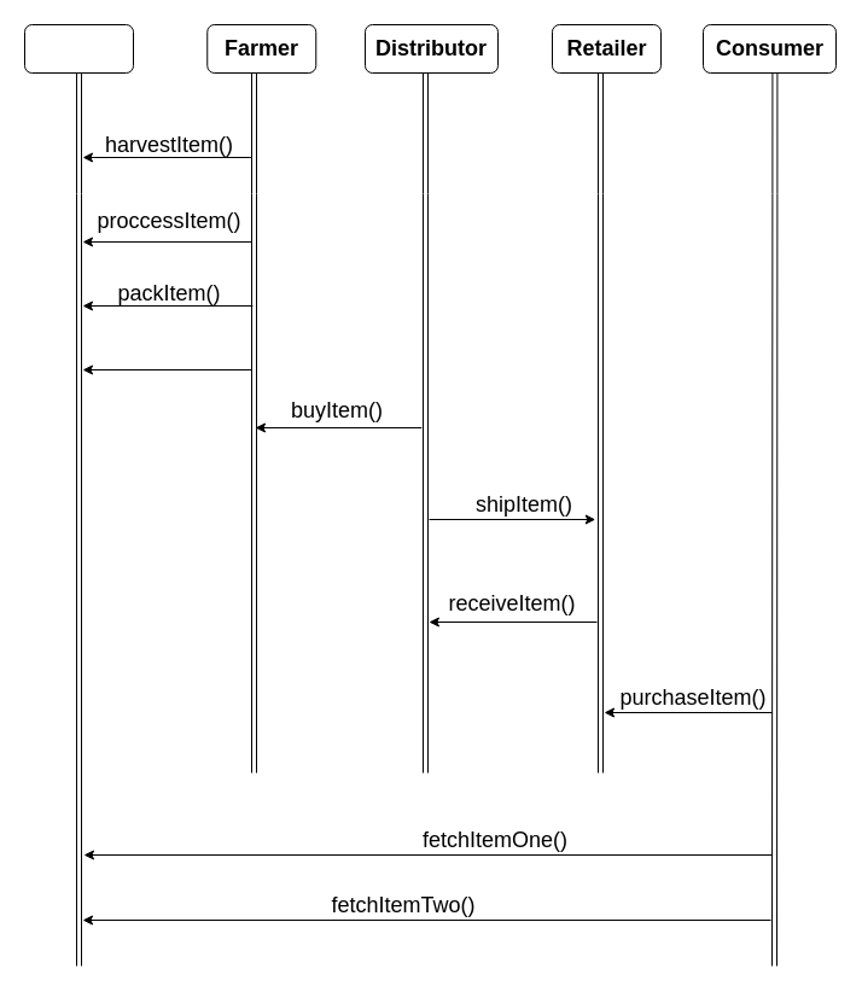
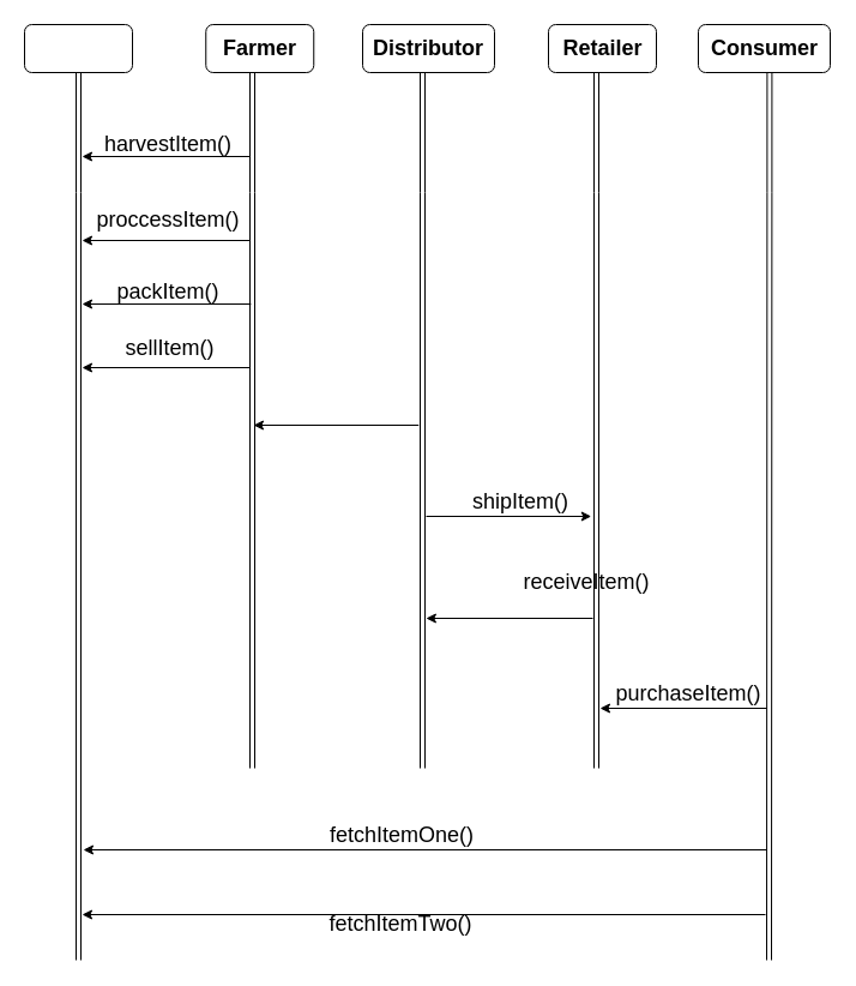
  <mxCell id="0" />
  <mxCell id="1" parent="0" />
  <mxCell id="2" value="" style="group" parent="1" vertex="1" connectable="0"><mxGeometry x="171.25" y="20" width="90" height="40" as="geometry" /></mxCell>
  <mxCell id="3" value="" style="rounded=1;whiteSpace=wrap;html=1;" parent="2" vertex="1"><mxGeometry width="90" height="40" as="geometry" /></mxCell>
  <mxCell id="4" value="Farmer" style="text;html=1;strokeColor=none;fillColor=none;align=center;verticalAlign=middle;whiteSpace=wrap;rounded=0;fontSize=18;fontStyle=1" parent="2" vertex="1"><mxGeometry x="12.5" y="5" width="65" height="30" as="geometry" /></mxCell>
  <mxCell id="5" value="" style="group" parent="1" vertex="1" connectable="0"><mxGeometry x="457" y="20" width="90" height="40" as="geometry" /></mxCell>
  <mxCell id="6" value="" style="rounded=1;whiteSpace=wrap;html=1;" parent="5" vertex="1"><mxGeometry width="90" height="40" as="geometry" /></mxCell>
  <mxCell id="7" value="Retailer" style="text;html=1;strokeColor=none;fillColor=none;align=center;verticalAlign=middle;whiteSpace=wrap;rounded=0;fontSize=18;fontStyle=1" parent="5" vertex="1"><mxGeometry x="12.5" y="5" width="65" height="30" as="geometry" /></mxCell>
  <mxCell id="8" value="" style="group" parent="1" vertex="1" connectable="0"><mxGeometry x="592" y="20" width="100" height="40" as="geometry" /></mxCell>
  <mxCell id="9" value="" style="rounded=1;whiteSpace=wrap;html=1;" parent="8" vertex="1"><mxGeometry x="-10" width="110" height="40" as="geometry" /></mxCell>
  <mxCell id="10" value="Consumer" style="text;html=1;strokeColor=none;fillColor=none;align=center;verticalAlign=middle;whiteSpace=wrap;rounded=0;fontSize=18;fontStyle=1" parent="8" vertex="1"><mxGeometry x="12.5" y="5" width="65" height="30" as="geometry" /></mxCell>
  <mxCell id="11" value="" style="group" parent="1" vertex="1" connectable="0"><mxGeometry x="302" y="20" width="110" height="40" as="geometry" /></mxCell>
  <mxCell id="12" value="" style="rounded=1;whiteSpace=wrap;html=1;fontSize=18;" parent="11" vertex="1"><mxGeometry width="110" height="40" as="geometry" /></mxCell>
  <mxCell id="13" value="" style="group" parent="11" vertex="1" connectable="0"><mxGeometry width="100" height="40" as="geometry" /></mxCell>
  <mxCell id="14" value="Distributor" style="text;html=1;strokeColor=none;fillColor=none;align=center;verticalAlign=middle;whiteSpace=wrap;rounded=0;fontSize=18;fontStyle=1" parent="13" vertex="1"><mxGeometry x="10.417" y="5" width="89.583" height="30" as="geometry" /></mxCell>
- <mxCell id="15" value="buyItem()" style="text;html=1;strokeColor=none;fillColor=none;align=center;verticalAlign=middle;whiteSpace=wrap;rounded=0;fontSize=18;" parent="1" vertex="1"><mxGeometry x="239" y="330" width="80" height="20" as="geometry" /></mxCell>
  <mxCell id="16" value="harvestItem()" style="text;html=1;strokeColor=none;fillColor=none;align=center;verticalAlign=middle;whiteSpace=wrap;rounded=0;fontSize=18;" parent="1" vertex="1"><mxGeometry x="75" y="110" width="130" height="20" as="geometry" /></mxCell>
  <mxCell id="17" value="proccessItem()" style="text;html=1;strokeColor=none;fillColor=none;align=center;verticalAlign=middle;whiteSpace=wrap;rounded=0;fontSize=18;" parent="1" vertex="1"><mxGeometry x="75" y="173" width="130" height="20" as="geometry" /></mxCell>
  <mxCell id="18" value="packItem()" style="text;html=1;strokeColor=none;fillColor=none;align=center;verticalAlign=middle;whiteSpace=wrap;rounded=0;fontSize=18;" parent="1" vertex="1"><mxGeometry x="75" y="233" width="130" height="20" as="geometry" /></mxCell>
  <mxCell id="19" value="shipItem()" style="text;html=1;strokeColor=none;fillColor=none;align=center;verticalAlign=middle;whiteSpace=wrap;rounded=0;fontSize=18;" parent="1" vertex="1"><mxGeometry x="390" y="408" width="87.5" height="20" as="geometry" /></mxCell>
- <mxCell id="20" value="receiveItem()" style="text;html=1;strokeColor=none;fillColor=none;align=center;verticalAlign=middle;whiteSpace=wrap;rounded=0;fontSize=18;" parent="1" vertex="1"><mxGeometry x="368.75" y="490" width="110" height="20" as="geometry" /></mxCell>
+ <mxCell id="20" value="receiveItem()" style="text;html=1;strokeColor=none;fillColor=none;align=center;verticalAlign=middle;whiteSpace=wrap;rounded=0;fontSize=18;" parent="1" vertex="1"><mxGeometry x="433.75" y="475" width="110" height="20" as="geometry" /></mxCell>
  <mxCell id="21" value="purchaseItem()" style="text;html=1;strokeColor=none;fillColor=none;align=center;verticalAlign=middle;whiteSpace=wrap;rounded=0;fontSize=18;" parent="1" vertex="1"><mxGeometry x="509" y="568" width="130" height="20" as="geometry" /></mxCell>
  <mxCell id="22" value="" style="group" vertex="1" connectable="0" parent="1"><mxGeometry x="20" y="20" width="90" height="40" as="geometry" /></mxCell>
  <mxCell id="23" value="" style="rounded=1;whiteSpace=wrap;html=1;" vertex="1" parent="22"><mxGeometry width="90" height="40" as="geometry" /></mxCell>
  <mxCell id="24" value="" style="edgeStyle=orthogonalEdgeStyle;rounded=0;orthogonalLoop=1;jettySize=auto;html=1;fontSize=23;shape=link;" edge="1" parent="22"><mxGeometry relative="1" as="geometry"><mxPoint x="45" y="40" as="sourcePoint" /><mxPoint x="45" y="780" as="targetPoint" /><Array as="points"><mxPoint x="45" y="140" /><mxPoint x="45" y="140" /></Array></mxGeometry></mxCell>
  <mxCell id="25" value="" style="edgeStyle=orthogonalEdgeStyle;rounded=0;orthogonalLoop=1;jettySize=auto;html=1;fontSize=23;shape=link;" edge="1" parent="1"><mxGeometry relative="1" as="geometry"><mxPoint x="210" y="60" as="sourcePoint" /><mxPoint x="210" y="640" as="targetPoint" /><Array as="points"><mxPoint x="210" y="160" /><mxPoint x="210" y="160" /></Array></mxGeometry></mxCell>
  <mxCell id="26" value="" style="endArrow=classic;html=1;fontSize=23;" edge="1" parent="1"><mxGeometry width="50" height="50" relative="1" as="geometry"><mxPoint x="348.75" y="354" as="sourcePoint" /><mxPoint x="211" y="354" as="targetPoint" /></mxGeometry></mxCell>
  <mxCell id="27" value="" style="endArrow=classic;html=1;fontSize=23;" edge="1" parent="1"><mxGeometry width="50" height="50" relative="1" as="geometry"><mxPoint x="208" y="130" as="sourcePoint" /><mxPoint x="68" y="130" as="targetPoint" /></mxGeometry></mxCell>
  <mxCell id="28" value="" style="endArrow=classic;html=1;fontSize=23;" edge="1" parent="1"><mxGeometry width="50" height="50" relative="1" as="geometry"><mxPoint x="208" y="200" as="sourcePoint" /><mxPoint x="68" y="200" as="targetPoint" /></mxGeometry></mxCell>
  <mxCell id="29" value="" style="edgeStyle=orthogonalEdgeStyle;rounded=0;orthogonalLoop=1;jettySize=auto;html=1;fontSize=23;shape=link;" edge="1" parent="1"><mxGeometry relative="1" as="geometry"><mxPoint x="352" y="60" as="sourcePoint" /><mxPoint x="352" y="640" as="targetPoint" /><Array as="points"><mxPoint x="352" y="160" /><mxPoint x="352" y="160" /></Array></mxGeometry></mxCell>
  <mxCell id="30" value="" style="edgeStyle=orthogonalEdgeStyle;rounded=0;orthogonalLoop=1;jettySize=auto;html=1;fontSize=23;shape=link;" edge="1" parent="1"><mxGeometry relative="1" as="geometry"><mxPoint x="497" y="60" as="sourcePoint" /><mxPoint x="497" y="640" as="targetPoint" /><Array as="points"><mxPoint x="497" y="160" /><mxPoint x="497" y="160" /></Array></mxGeometry></mxCell>
  <mxCell id="31" value="" style="edgeStyle=orthogonalEdgeStyle;rounded=0;orthogonalLoop=1;jettySize=auto;html=1;fontSize=23;shape=link;" edge="1" parent="1"><mxGeometry relative="1" as="geometry"><mxPoint x="641.41" y="60" as="sourcePoint" /><mxPoint x="641" y="800" as="targetPoint" /><Array as="points"><mxPoint x="641.41" y="160" /><mxPoint x="641.41" y="160" /></Array></mxGeometry></mxCell>
  <mxCell id="32" value="" style="group" vertex="1" connectable="0" parent="1"><mxGeometry x="68" y="280" width="140" height="26" as="geometry" /></mxCell>
+ <mxCell id="33" value="sellItem()" style="text;html=1;strokeColor=none;fillColor=none;align=center;verticalAlign=middle;whiteSpace=wrap;rounded=0;fontSize=18;" parent="32" vertex="1"><mxGeometry x="30.5" width="85" height="20" as="geometry" /></mxCell>
  <mxCell id="34" value="" style="endArrow=classic;html=1;fontSize=23;" edge="1" parent="32"><mxGeometry width="50" height="50" relative="1" as="geometry"><mxPoint x="140" y="26" as="sourcePoint" /><mxPoint y="26" as="targetPoint" /></mxGeometry></mxCell>
  <mxCell id="35" value="" style="endArrow=classic;html=1;fontSize=23;" edge="1" parent="1"><mxGeometry width="50" height="50" relative="1" as="geometry"><mxPoint x="208.88" y="253" as="sourcePoint" /><mxPoint x="68" y="253" as="targetPoint" /></mxGeometry></mxCell>
  <mxCell id="36" value="" style="endArrow=classic;html=1;fontSize=23;" edge="1" parent="1"><mxGeometry width="50" height="50" relative="1" as="geometry"><mxPoint x="355" y="430" as="sourcePoint" /><mxPoint x="492.75" y="430" as="targetPoint" /></mxGeometry></mxCell>
  <mxCell id="37" value="" style="endArrow=classic;html=1;fontSize=23;" edge="1" parent="1"><mxGeometry width="50" height="50" relative="1" as="geometry"><mxPoint x="494" y="515" as="sourcePoint" /><mxPoint x="354.88" y="515" as="targetPoint" /></mxGeometry></mxCell>
  <mxCell id="38" value="" style="endArrow=classic;html=1;fontSize=23;" edge="1" parent="1"><mxGeometry width="50" height="50" relative="1" as="geometry"><mxPoint x="639.12" y="590" as="sourcePoint" /><mxPoint x="500" y="590" as="targetPoint" /></mxGeometry></mxCell>
  <mxCell id="39" value="" style="endArrow=classic;html=1;fontSize=23;" edge="1" parent="1"><mxGeometry width="50" height="50" relative="1" as="geometry"><mxPoint x="639" y="708" as="sourcePoint" /><mxPoint x="69" y="708" as="targetPoint" /></mxGeometry></mxCell>
- <mxCell id="40" value="fetchItemOne()" style="text;html=1;strokeColor=none;fillColor=none;align=center;verticalAlign=middle;whiteSpace=wrap;rounded=0;fontSize=18;" vertex="1" parent="1"><mxGeometry x="345" y="686" width="130" height="20" as="geometry" /></mxCell>
+ <mxCell id="40" value="fetchItemOne()" style="text;html=1;strokeColor=none;fillColor=none;align=center;verticalAlign=middle;whiteSpace=wrap;rounded=0;fontSize=18;" vertex="1" parent="1"><mxGeometry x="270" y="686" width="130" height="20" as="geometry" /></mxCell>
  <mxCell id="41" value="" style="endArrow=classic;html=1;fontSize=23;" edge="1" parent="1"><mxGeometry width="50" height="50" relative="1" as="geometry"><mxPoint x="638" y="762" as="sourcePoint" /><mxPoint x="68" y="762" as="targetPoint" /></mxGeometry></mxCell>
- <mxCell id="42" value="fetchItemTwo()" style="text;html=1;strokeColor=none;fillColor=none;align=center;verticalAlign=middle;whiteSpace=wrap;rounded=0;fontSize=18;" vertex="1" parent="1"><mxGeometry x="269" y="740" width="130" height="20" as="geometry" /></mxCell>
+ <mxCell id="42" value="fetchItemTwo()" style="text;html=1;strokeColor=none;fillColor=none;align=center;verticalAlign=middle;whiteSpace=wrap;rounded=0;fontSize=18;" vertex="1" parent="1"><mxGeometry x="269" y="760" width="130" height="20" as="geometry" /></mxCell>
